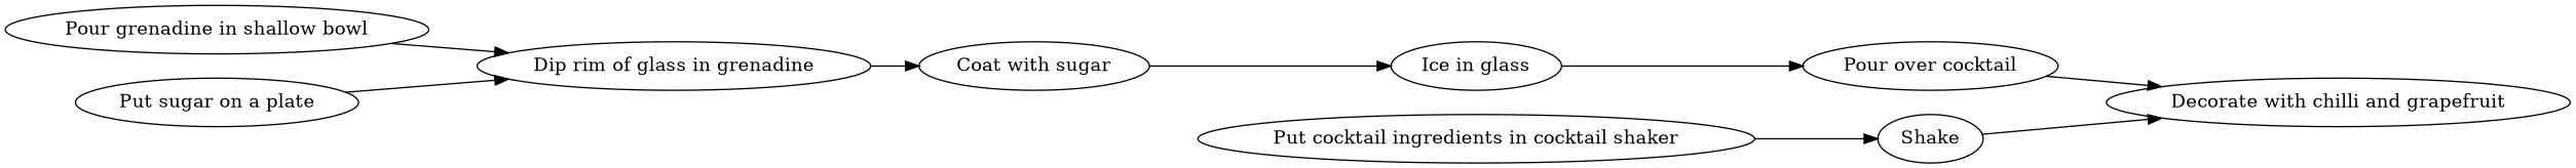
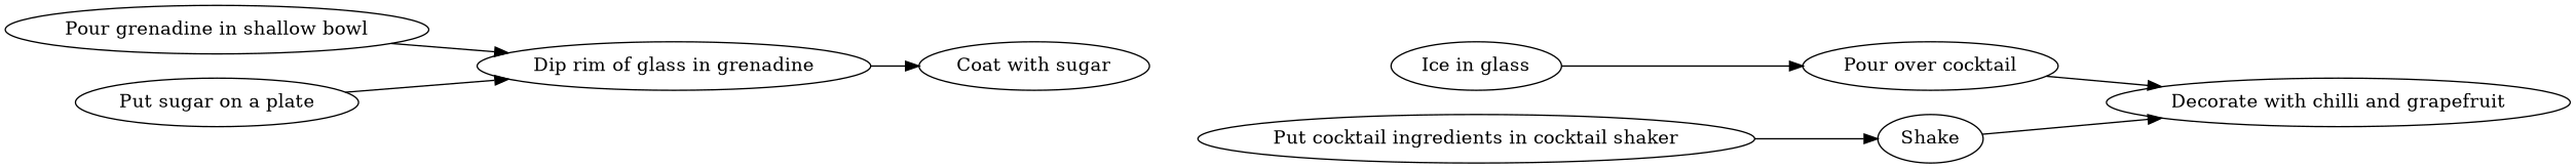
  digraph {
    rankdir=LR
    n1 [label="Pour grenadine in shallow bowl"]
    n2 [label="Dip rim of glass in grenadine"]
    n3 [label="Coat with sugar"]
    n4 [label="Put sugar on a plate"]
    n5 [label="Ice in glass"]
    n6 [label="Pour over cocktail"]
    n7 [label="Put cocktail ingredients in cocktail shaker"]
    n8 [label=Shake]
    n9 [label="Decorate with chilli and grapefruit"]
    n1 -> n2
    n2 -> n3
-   n3 -> n5
    n4 -> n2
    n5 -> n6
    n6 -> n9
    n7 -> n8
    n8 -> n9
  }
